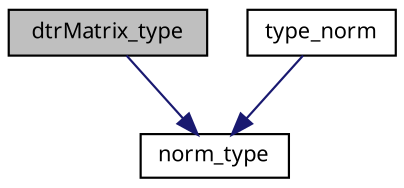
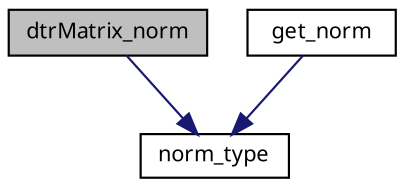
  digraph {
    rankdir=TB
    node [color=black fillcolor=white fontname="FreeSans.ttf" fontsize=10 shape=record style=filled]
    edge [color=midnightblue fontname="FreeSans.ttf" fontsize=10 labelfontname="FreeSans.ttf" labelfontsize=10 style=solid]
-   n1 [fillcolor=grey75 fontcolor=black height=0.2 label=dtrMatrix_type width=0.4]
+   n1 [fillcolor=grey75 fontcolor=black height=0.2 label=dtrMatrix_norm width=0.4]
    n2 [height=0.2 label=norm_type width=0.4]
-   n3 [height=0.2 label=type_norm width=0.4]
+   n3 [height=0.2 label=get_norm width=0.4]
    n1 -> n2
    n3 -> n2
  }
